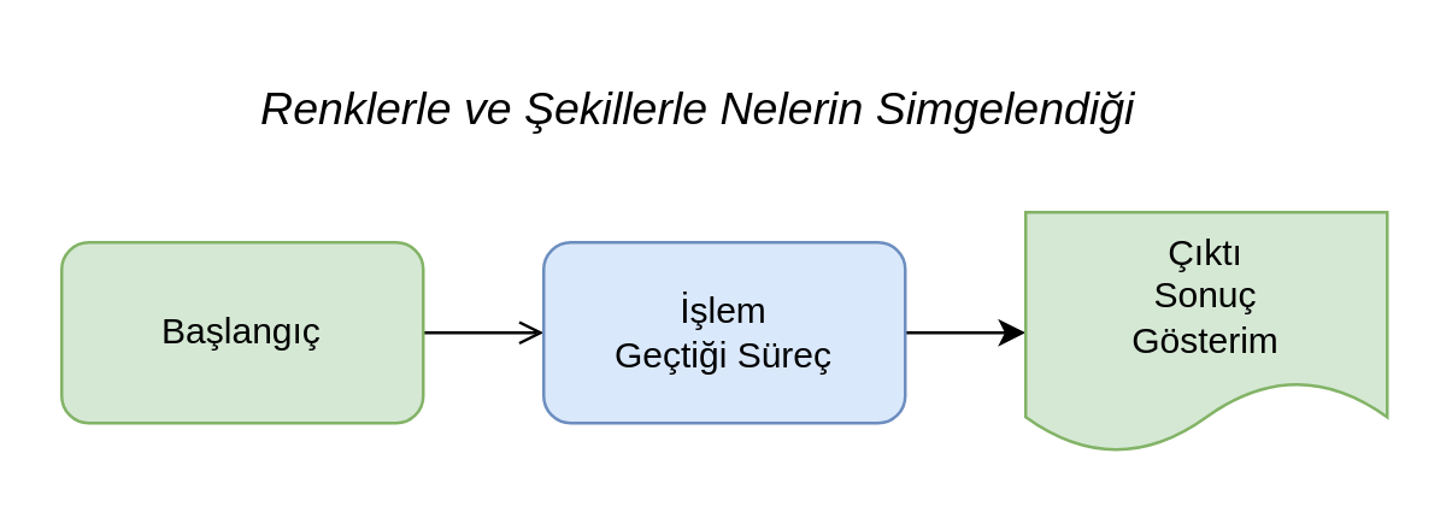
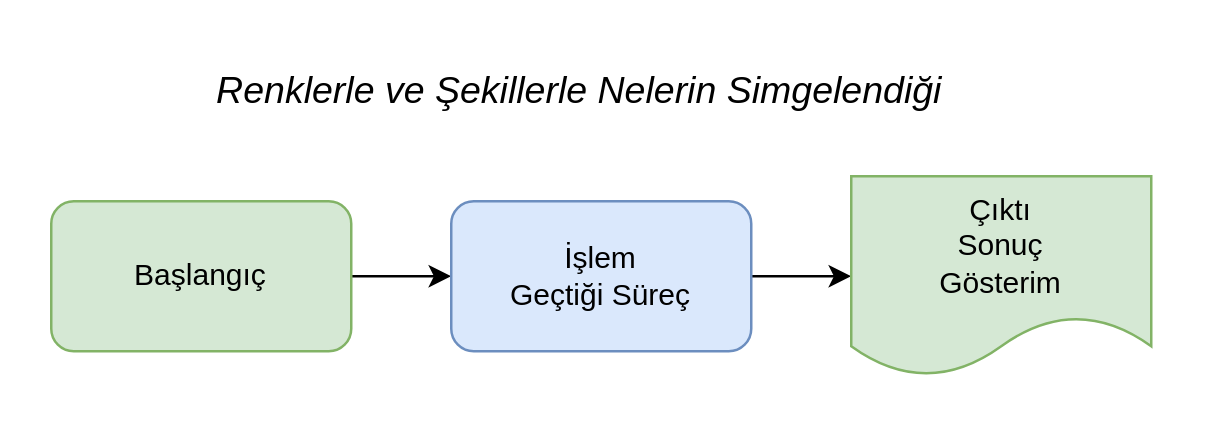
  <mxCell id="0" />
  <mxCell id="1" parent="0" />
- <mxCell id="2" value="" style="edgeStyle=orthogonalEdgeStyle;rounded=0;orthogonalLoop=1;jettySize=auto;html=1;endArrow=open;" edge="1" parent="1" source="3" target="5"><mxGeometry relative="1" as="geometry" /></mxCell>
+ <mxCell id="2" value="" style="edgeStyle=orthogonalEdgeStyle;rounded=0;orthogonalLoop=1;jettySize=auto;html=1;" edge="1" parent="1" source="3" target="5"><mxGeometry relative="1" as="geometry" /></mxCell>
  <mxCell id="3" value="Başlangıç" style="rounded=1;whiteSpace=wrap;html=1;fillColor=#d5e8d4;strokeColor=#82b366;" vertex="1" parent="1"><mxGeometry x="20" y="80" width="120" height="60" as="geometry" /></mxCell>
  <mxCell id="4" value="" style="edgeStyle=orthogonalEdgeStyle;rounded=0;orthogonalLoop=1;jettySize=auto;html=1;" edge="1" parent="1" source="5" target="6"><mxGeometry relative="1" as="geometry" /></mxCell>
  <mxCell id="5" value="İşlem&lt;div&gt;Geçtiği Süreç&lt;/div&gt;" style="whiteSpace=wrap;html=1;fillColor=#dae8fc;strokeColor=#6c8ebf;rounded=1;" vertex="1" parent="1"><mxGeometry x="180" y="80" width="120" height="60" as="geometry" /></mxCell>
  <mxCell id="6" value="Çıktı&lt;div&gt;Sonuç&lt;/div&gt;&lt;div&gt;Gösterim&lt;/div&gt;" style="shape=document;whiteSpace=wrap;html=1;boundedLbl=1;fillColor=#d5e8d4;strokeColor=#82b366;" vertex="1" parent="1"><mxGeometry x="340" y="70" width="120" height="80" as="geometry" /></mxCell>
  <mxCell id="7" value="Renklerle ve Şekillerle Nelerin Simgelendiği" style="text;html=1;align=center;verticalAlign=middle;resizable=0;points=[];autosize=1;strokeWidth=1;glass=0;fontSize=15;fontStyle=2" vertex="1" parent="1"><mxGeometry x="76" y="20" width="310" height="30" as="geometry" /></mxCell>
